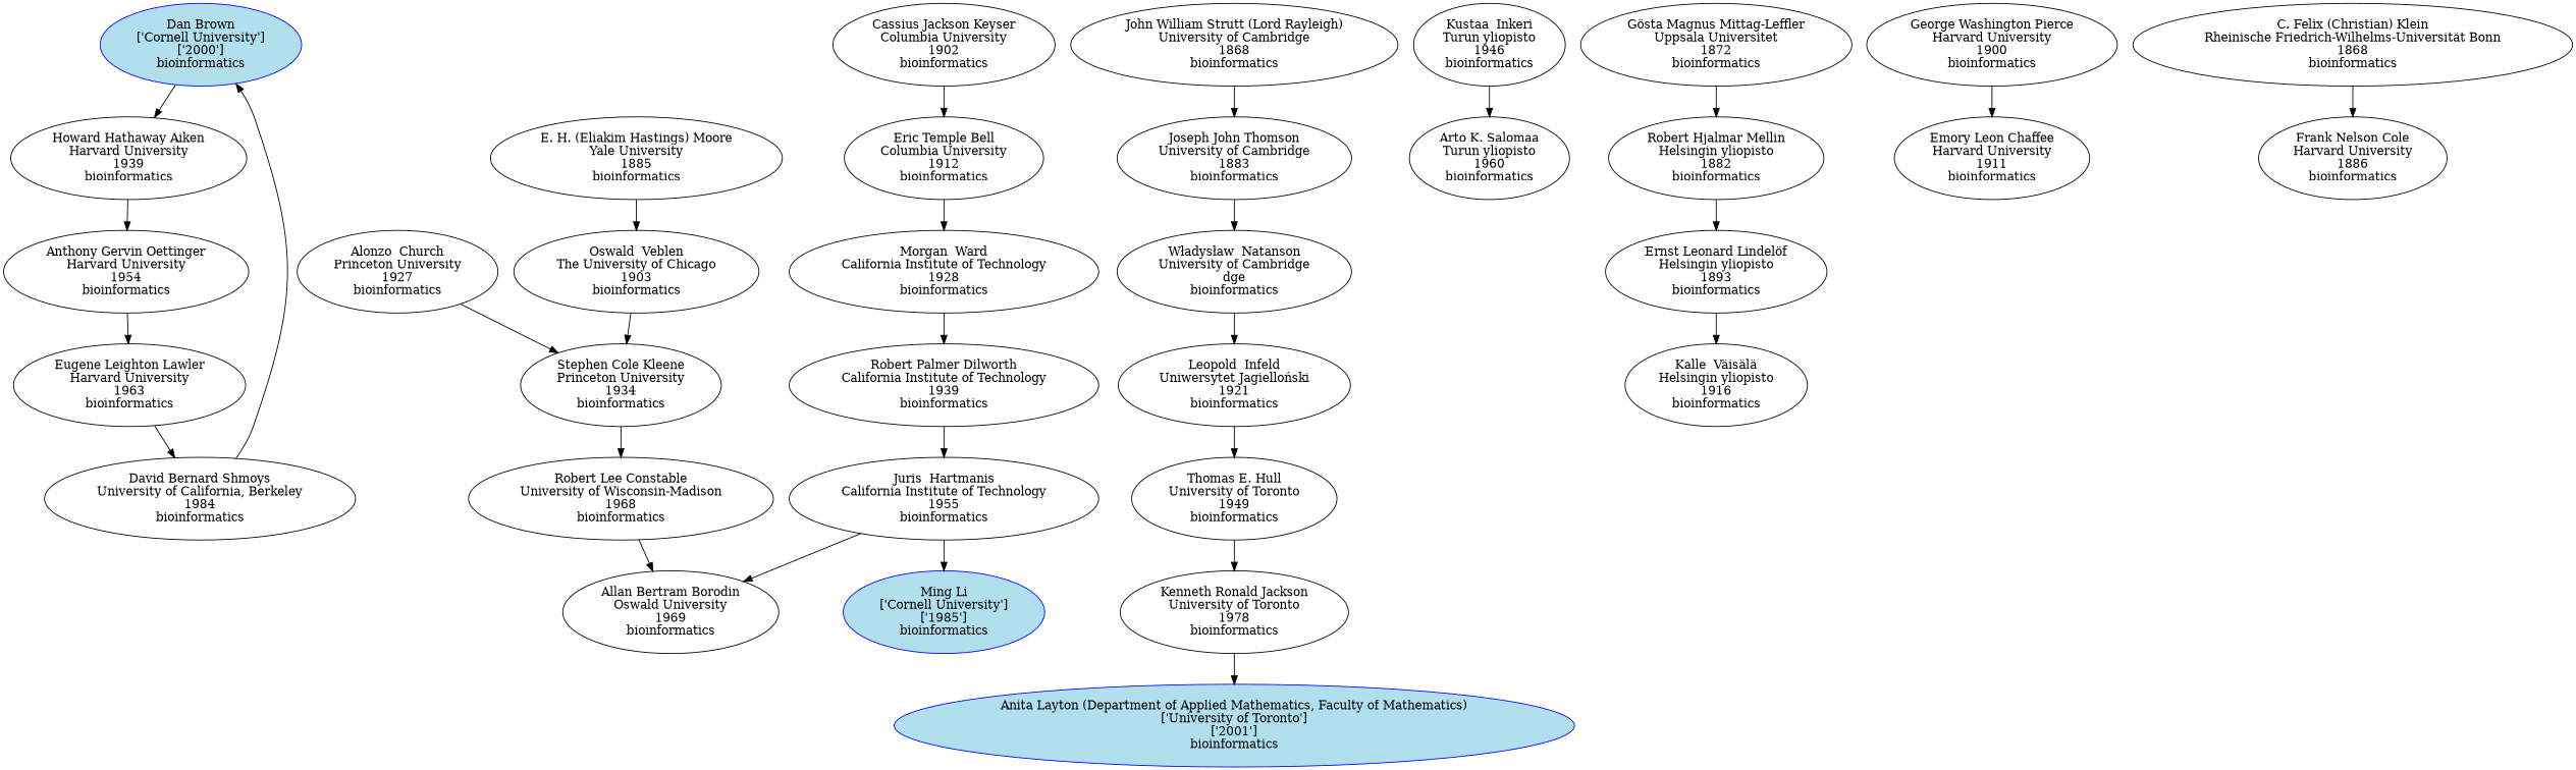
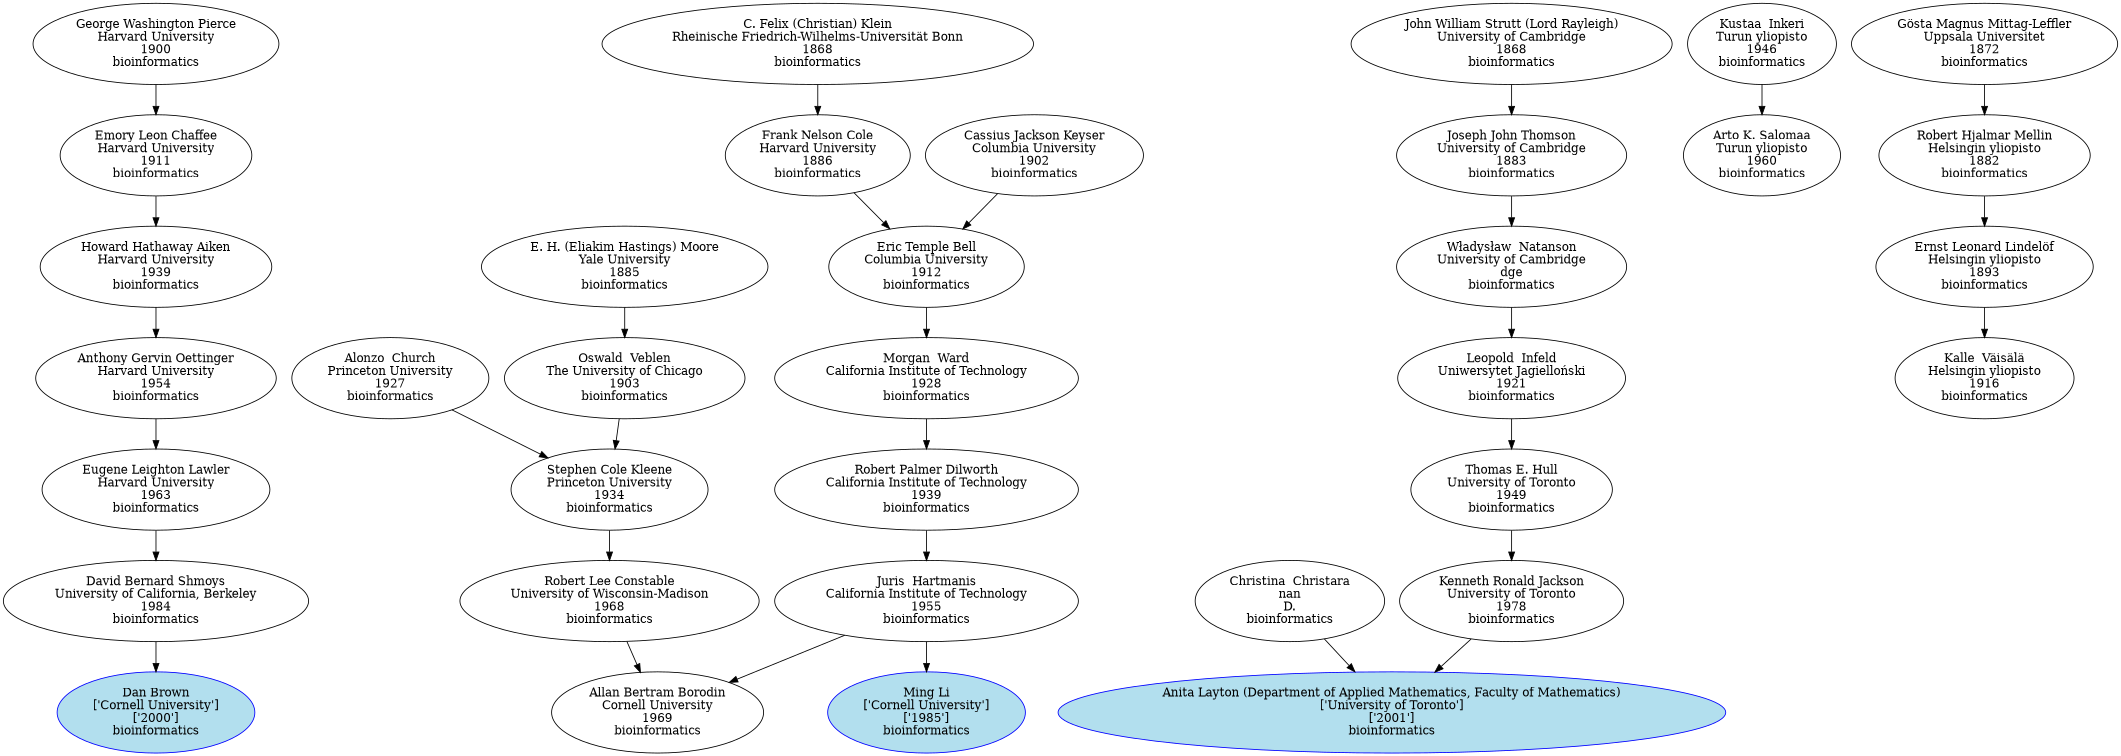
  digraph {
    n1 [color=blue fillcolor=lightblue2 label="​Dan Brown\n['Cornell University']\n['2000']\nbioinformatics" style=filled]
    n2 [color=blue fillcolor=lightblue2 label="Ming Li\n['Cornell University']\n['1985']\nbioinformatics" style=filled]
    n3 [color=blue fillcolor=lightblue2 label="Anita Layton (Department of Applied Mathematics, Faculty of Mathematics)\n['University of Toronto']\n['2001']\nbioinformatics" style=filled]
    n4 [label="David Bernard Shmoys\nUniversity of California, Berkeley\n1984\nbioinformatics"]
    n5 [label="Arto K. Salomaa\nTurun yliopisto\n1960\nbioinformatics"]
    n6 [label="Juris  Hartmanis\nCalifornia Institute of Technology\n1955\nbioinformatics"]
-   n7 [label="Allan Bertram Borodin\nOswald University\n1969\nbioinformatics"]
+   n7 [label="Allan Bertram Borodin\nCornell University\n1969\nbioinformatics"]
+   n8 [label="Christina  Christara\nnan\nD.\nbioinformatics"]
    n9 [label="Kenneth Ronald Jackson\nUniversity of Toronto\n1978\nbioinformatics"]
    n10 [label="Eugene Leighton Lawler\nHarvard University\n1963\nbioinformatics"]
    n11 [label="Kustaa  Inkeri\nTurun yliopisto\n1946\nbioinformatics"]
    n12 [label="Robert Palmer Dilworth\nCalifornia Institute of Technology\n1939\nbioinformatics"]
    n13 [label="Robert Lee Constable\nUniversity of Wisconsin-Madison\n1968\nbioinformatics"]
    n14 [label="Thomas E. Hull\nUniversity of Toronto\n1949\nbioinformatics"]
    n15 [label="Anthony Gervin Oettinger\nHarvard University\n1954\nbioinformatics"]
    n16 [label="Kalle  Väisälä\nHelsingin yliopisto\n1916\nbioinformatics"]
    n17 [label="Morgan  Ward\nCalifornia Institute of Technology\n1928\nbioinformatics"]
    n18 [label="Stephen Cole Kleene\nPrinceton University\n1934\nbioinformatics"]
    n19 [label="Leopold  Infeld\nUniwersytet Jagielloński\n1921\nbioinformatics"]
    n20 [label="Howard Hathaway Aiken\nHarvard University\n1939\nbioinformatics"]
    n21 [label="Ernst Leonard Lindelöf\nHelsingin yliopisto\n1893\nbioinformatics"]
    n22 [label="Eric Temple Bell\nColumbia University\n1912\nbioinformatics"]
    n23 [label="Alonzo  Church\nPrinceton University\n1927\nbioinformatics"]
    n24 [label="Władysław  Natanson\nUniversity of Cambridge\ndge\nbioinformatics"]
    n25 [label="Emory Leon Chaffee\nHarvard University\n1911\nbioinformatics"]
    n26 [label="Robert Hjalmar Mellin\nHelsingin yliopisto\n1882\nbioinformatics"]
    n27 [label="Frank Nelson Cole\nHarvard University\n1886\nbioinformatics"]
    n28 [label="Cassius Jackson Keyser\nColumbia University\n1902\nbioinformatics"]
    n29 [label="Oswald  Veblen\nThe University of Chicago\n1903\nbioinformatics"]
    n30 [label="Joseph John Thomson\nUniversity of Cambridge\n1883\nbioinformatics"]
    n31 [label="George Washington Pierce\nHarvard University\n1900\nbioinformatics"]
    n32 [label="Gösta Magnus Mittag-Leffler\nUppsala Universitet\n1872\nbioinformatics"]
    n33 [label="C. Felix (Christian) Klein\nRheinische Friedrich-Wilhelms-Universität Bonn\n1868\nbioinformatics"]
    n34 [label="E. H. (Eliakim Hastings) Moore\nYale University\n1885\nbioinformatics"]
    n35 [label="John William Strutt (Lord Rayleigh)\nUniversity of Cambridge\n1868\nbioinformatics"]
    n4 -> n1
    n6 -> n2
    n6 -> n7
+   n8 -> n3
    n9 -> n3
    n10 -> n4
    n11 -> n5
    n12 -> n6
    n13 -> n7
    n14 -> n9
    n15 -> n10
    n17 -> n12
    n18 -> n13
    n19 -> n14
    n20 -> n15
    n21 -> n16
    n22 -> n17
    n23 -> n18
    n24 -> n19
-   n1 -> n20
+   n25 -> n20
    n26 -> n21
+   n27 -> n22
    n28 -> n22
    n29 -> n18
    n30 -> n24
    n31 -> n25
    n32 -> n26
    n33 -> n27
    n34 -> n29
    n35 -> n30
  }
